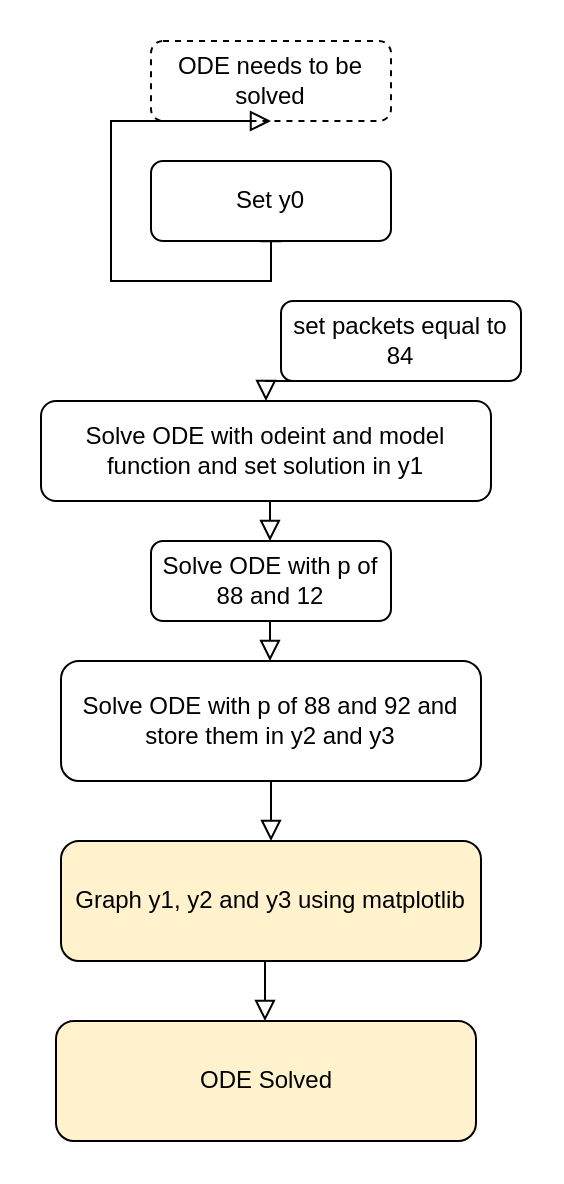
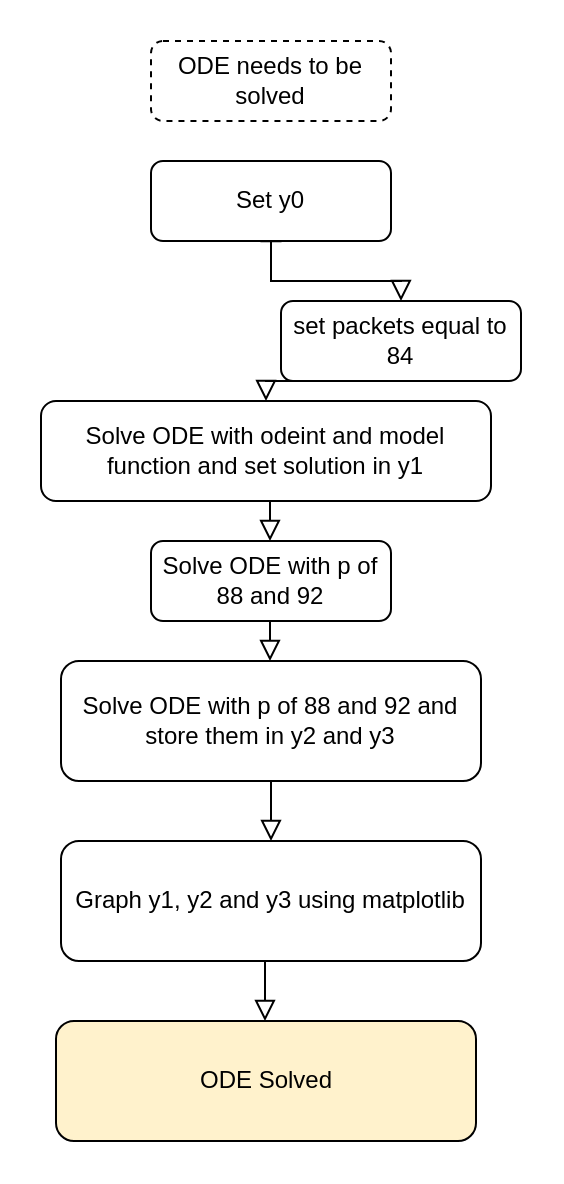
  <mxCell id="0" />
  <mxCell id="1" parent="0" />
  <mxCell id="2" value="" style="rounded=0;html=1;jettySize=auto;orthogonalLoop=1;fontSize=11;endArrow=block;endFill=0;endSize=8;strokeWidth=1;shadow=0;labelBackgroundColor=none;edgeStyle=orthogonalEdgeStyle;" parent="1" source="7" edge="1"><mxGeometry relative="1" as="geometry"><mxPoint x="135" y="110" as="targetPoint" /></mxGeometry></mxCell>
  <mxCell id="3" value="ODE needs to be solved" style="rounded=1;whiteSpace=wrap;html=1;fontSize=12;glass=0;strokeWidth=1;shadow=0;dashed=1;" parent="1" vertex="1"><mxGeometry x="75" y="20" width="120" height="40" as="geometry" /></mxCell>
- <mxCell id="4" value="Solve ODE with p of 88 and 12" style="rounded=1;whiteSpace=wrap;html=1;fontSize=12;glass=0;strokeWidth=1;shadow=0;" parent="1" vertex="1"><mxGeometry x="75" y="270" width="120" height="40" as="geometry" /></mxCell>
+ <mxCell id="4" value="Solve ODE with p of 88 and 92" style="rounded=1;whiteSpace=wrap;html=1;fontSize=12;glass=0;strokeWidth=1;shadow=0;" parent="1" vertex="1"><mxGeometry x="75" y="270" width="120" height="40" as="geometry" /></mxCell>
  <mxCell id="5" value="set packets equal to 84" style="rounded=1;whiteSpace=wrap;html=1;fontSize=12;glass=0;strokeWidth=1;shadow=0;" parent="1" vertex="1"><mxGeometry x="140" y="150" width="120" height="40" as="geometry" /></mxCell>
- <mxCell id="6" value="" style="rounded=0;html=1;jettySize=auto;orthogonalLoop=1;fontSize=11;endArrow=block;endFill=0;endSize=8;strokeWidth=1;shadow=0;labelBackgroundColor=none;edgeStyle=orthogonalEdgeStyle;exitX=0.5;exitY=1;exitDx=0;exitDy=0;" edge="1" parent="1" source="7" target="3"><mxGeometry relative="1" as="geometry"><mxPoint x="235" y="170" as="sourcePoint" /><mxPoint x="235" y="220" as="targetPoint" /></mxGeometry></mxCell>
+ <mxCell id="6" value="" style="rounded=0;html=1;jettySize=auto;orthogonalLoop=1;fontSize=11;endArrow=block;endFill=0;endSize=8;strokeWidth=1;shadow=0;labelBackgroundColor=none;edgeStyle=orthogonalEdgeStyle;exitX=0.5;exitY=1;exitDx=0;exitDy=0;" edge="1" parent="1" source="7" target="5"><mxGeometry relative="1" as="geometry"><mxPoint x="235" y="170" as="sourcePoint" /><mxPoint x="235" y="220" as="targetPoint" /></mxGeometry></mxCell>
  <mxCell id="7" value="Set y0" style="rounded=1;whiteSpace=wrap;html=1;fontSize=12;glass=0;strokeWidth=1;shadow=0;" parent="1" vertex="1"><mxGeometry x="75" y="80" width="120" height="40" as="geometry" /></mxCell>
  <mxCell id="8" value="Solve ODE with odeint and model function and set solution in y1" style="rounded=1;whiteSpace=wrap;html=1;fontSize=12;glass=0;strokeWidth=1;shadow=0;" vertex="1" parent="1"><mxGeometry x="20" y="200" width="225" height="50" as="geometry" /></mxCell>
  <mxCell id="9" value="" style="rounded=0;html=1;jettySize=auto;orthogonalLoop=1;fontSize=11;endArrow=block;endFill=0;endSize=8;strokeWidth=1;shadow=0;labelBackgroundColor=none;edgeStyle=orthogonalEdgeStyle;exitX=0.5;exitY=1;exitDx=0;exitDy=0;entryX=0.5;entryY=0;entryDx=0;entryDy=0;" edge="1" parent="1" source="5" target="8"><mxGeometry relative="1" as="geometry"><mxPoint x="275" y="180" as="sourcePoint" /><mxPoint x="275" y="200" as="targetPoint" /><Array as="points"><mxPoint x="135" y="190" /><mxPoint x="135" y="190" /></Array></mxGeometry></mxCell>
  <mxCell id="10" value="" style="rounded=0;html=1;jettySize=auto;orthogonalLoop=1;fontSize=11;endArrow=block;endFill=0;endSize=8;strokeWidth=1;shadow=0;labelBackgroundColor=none;edgeStyle=orthogonalEdgeStyle;exitX=0.5;exitY=1;exitDx=0;exitDy=0;entryX=0.5;entryY=0;entryDx=0;entryDy=0;" edge="1" parent="1"><mxGeometry relative="1" as="geometry"><mxPoint x="134.5" y="250" as="sourcePoint" /><mxPoint x="134.5" y="270" as="targetPoint" /><Array as="points"><mxPoint x="134.5" y="260" /><mxPoint x="134.5" y="260" /></Array></mxGeometry></mxCell>
  <mxCell id="11" value="Solve ODE with p of 88 and 92 and store them in y2 and y3" style="rounded=1;whiteSpace=wrap;html=1;fontSize=12;glass=0;strokeWidth=1;shadow=0;" vertex="1" parent="1"><mxGeometry x="30" y="330" width="210" height="60" as="geometry" /></mxCell>
  <mxCell id="12" value="" style="rounded=0;html=1;jettySize=auto;orthogonalLoop=1;fontSize=11;endArrow=block;endFill=0;endSize=8;strokeWidth=1;shadow=0;labelBackgroundColor=none;edgeStyle=orthogonalEdgeStyle;exitX=0.5;exitY=1;exitDx=0;exitDy=0;entryX=0.5;entryY=0;entryDx=0;entryDy=0;" edge="1" parent="1"><mxGeometry relative="1" as="geometry"><mxPoint x="134.5" y="310" as="sourcePoint" /><mxPoint x="134.5" y="330" as="targetPoint" /><Array as="points"><mxPoint x="134.5" y="320" /><mxPoint x="134.5" y="320" /></Array></mxGeometry></mxCell>
- <mxCell id="13" value="Graph y1, y2 and y3 using matplotlib" style="rounded=1;whiteSpace=wrap;html=1;fontSize=12;glass=0;strokeWidth=1;shadow=0;fillColor=#fff2cc;" vertex="1" parent="1"><mxGeometry x="30" y="420" width="210" height="60" as="geometry" /></mxCell>
+ <mxCell id="13" value="Graph y1, y2 and y3 using matplotlib" style="rounded=1;whiteSpace=wrap;html=1;fontSize=12;glass=0;strokeWidth=1;shadow=0;" vertex="1" parent="1"><mxGeometry x="30" y="420" width="210" height="60" as="geometry" /></mxCell>
  <mxCell id="14" value="" style="rounded=0;html=1;jettySize=auto;orthogonalLoop=1;fontSize=11;endArrow=block;endFill=0;endSize=8;strokeWidth=1;shadow=0;labelBackgroundColor=none;edgeStyle=orthogonalEdgeStyle;exitX=0.5;exitY=1;exitDx=0;exitDy=0;entryX=0.5;entryY=0;entryDx=0;entryDy=0;" edge="1" parent="1" target="13"><mxGeometry relative="1" as="geometry"><mxPoint x="134.5" y="390" as="sourcePoint" /><mxPoint x="134.5" y="410" as="targetPoint" /><Array as="points"><mxPoint x="135" y="420" /></Array></mxGeometry></mxCell>
  <mxCell id="15" value="ODE Solved" style="rounded=1;whiteSpace=wrap;html=1;fontSize=12;glass=0;strokeWidth=1;shadow=0;fillColor=#fff2cc;" vertex="1" parent="1"><mxGeometry x="27.5" y="510" width="210" height="60" as="geometry" /></mxCell>
  <mxCell id="16" value="" style="rounded=0;html=1;jettySize=auto;orthogonalLoop=1;fontSize=11;endArrow=block;endFill=0;endSize=8;strokeWidth=1;shadow=0;labelBackgroundColor=none;edgeStyle=orthogonalEdgeStyle;exitX=0.5;exitY=1;exitDx=0;exitDy=0;entryX=0.5;entryY=0;entryDx=0;entryDy=0;" edge="1" parent="1"><mxGeometry relative="1" as="geometry"><mxPoint x="132" y="480" as="sourcePoint" /><mxPoint x="132" y="510" as="targetPoint" /><Array as="points"><mxPoint x="132" y="510" /></Array></mxGeometry></mxCell>
